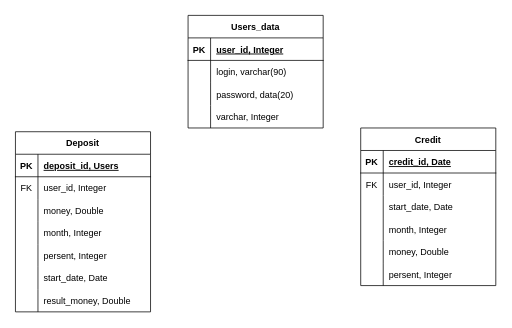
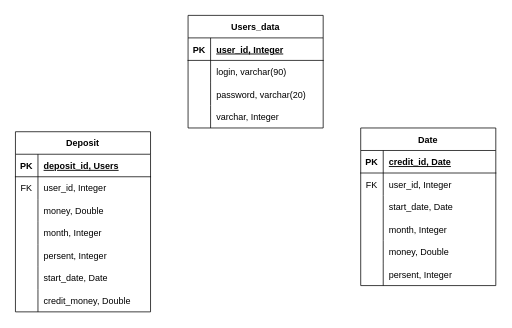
  <mxCell id="0" />
  <mxCell id="1" parent="0" />
  <mxCell id="2" value="Users_data" style="shape=table;startSize=30;container=1;collapsible=1;childLayout=tableLayout;fixedRows=1;rowLines=0;fontStyle=1;align=center;resizeLast=1;" parent="1" vertex="1"><mxGeometry x="250" y="20" width="180" height="150" as="geometry" /></mxCell>
  <mxCell id="3" value="" style="shape=tableRow;horizontal=0;startSize=0;swimlaneHead=0;swimlaneBody=0;fillColor=none;collapsible=0;dropTarget=0;points=[[0,0.5],[1,0.5]];portConstraint=eastwest;top=0;left=0;right=0;bottom=1;" parent="2" vertex="1"><mxGeometry y="30" width="180" height="30" as="geometry" /></mxCell>
  <mxCell id="4" value="PK" style="shape=partialRectangle;connectable=0;fillColor=none;top=0;left=0;bottom=0;right=0;fontStyle=1;overflow=hidden;" parent="3" vertex="1"><mxGeometry width="30" height="30" as="geometry"><mxRectangle width="30" height="30" as="alternateBounds" /></mxGeometry></mxCell>
  <mxCell id="5" value="user_id, Integer" style="shape=partialRectangle;connectable=0;fillColor=none;top=0;left=0;bottom=0;right=0;align=left;spacingLeft=6;fontStyle=5;overflow=hidden;" parent="3" vertex="1"><mxGeometry x="30" width="150" height="30" as="geometry"><mxRectangle width="150" height="30" as="alternateBounds" /></mxGeometry></mxCell>
  <mxCell id="6" value="" style="shape=tableRow;horizontal=0;startSize=0;swimlaneHead=0;swimlaneBody=0;fillColor=none;collapsible=0;dropTarget=0;points=[[0,0.5],[1,0.5]];portConstraint=eastwest;top=0;left=0;right=0;bottom=0;" parent="2" vertex="1"><mxGeometry y="60" width="180" height="30" as="geometry" /></mxCell>
  <mxCell id="7" value="" style="shape=partialRectangle;connectable=0;fillColor=none;top=0;left=0;bottom=0;right=0;editable=1;overflow=hidden;" parent="6" vertex="1"><mxGeometry width="30" height="30" as="geometry"><mxRectangle width="30" height="30" as="alternateBounds" /></mxGeometry></mxCell>
  <mxCell id="8" value="login, varchar(90)" style="shape=partialRectangle;connectable=0;fillColor=none;top=0;left=0;bottom=0;right=0;align=left;spacingLeft=6;overflow=hidden;" parent="6" vertex="1"><mxGeometry x="30" width="150" height="30" as="geometry"><mxRectangle width="150" height="30" as="alternateBounds" /></mxGeometry></mxCell>
  <mxCell id="9" value="" style="shape=tableRow;horizontal=0;startSize=0;swimlaneHead=0;swimlaneBody=0;fillColor=none;collapsible=0;dropTarget=0;points=[[0,0.5],[1,0.5]];portConstraint=eastwest;top=0;left=0;right=0;bottom=0;" parent="2" vertex="1"><mxGeometry y="90" width="180" height="30" as="geometry" /></mxCell>
  <mxCell id="10" value="" style="shape=partialRectangle;connectable=0;fillColor=none;top=0;left=0;bottom=0;right=0;editable=1;overflow=hidden;" parent="9" vertex="1"><mxGeometry width="30" height="30" as="geometry"><mxRectangle width="30" height="30" as="alternateBounds" /></mxGeometry></mxCell>
- <mxCell id="11" value="password, data(20)" style="shape=partialRectangle;connectable=0;fillColor=none;top=0;left=0;bottom=0;right=0;align=left;spacingLeft=6;overflow=hidden;" parent="9" vertex="1"><mxGeometry x="30" width="150" height="30" as="geometry"><mxRectangle width="150" height="30" as="alternateBounds" /></mxGeometry></mxCell>
+ <mxCell id="11" value="password, varchar(20)" style="shape=partialRectangle;connectable=0;fillColor=none;top=0;left=0;bottom=0;right=0;align=left;spacingLeft=6;overflow=hidden;" parent="9" vertex="1"><mxGeometry x="30" width="150" height="30" as="geometry"><mxRectangle width="150" height="30" as="alternateBounds" /></mxGeometry></mxCell>
  <mxCell id="12" value="" style="shape=tableRow;horizontal=0;startSize=0;swimlaneHead=0;swimlaneBody=0;fillColor=none;collapsible=0;dropTarget=0;points=[[0,0.5],[1,0.5]];portConstraint=eastwest;top=0;left=0;right=0;bottom=0;" parent="2" vertex="1"><mxGeometry y="120" width="180" height="30" as="geometry" /></mxCell>
  <mxCell id="13" value="" style="shape=partialRectangle;connectable=0;fillColor=none;top=0;left=0;bottom=0;right=0;editable=1;overflow=hidden;" parent="12" vertex="1"><mxGeometry width="30" height="30" as="geometry"><mxRectangle width="30" height="30" as="alternateBounds" /></mxGeometry></mxCell>
  <mxCell id="14" value="varchar, Integer" style="shape=partialRectangle;connectable=0;fillColor=none;top=0;left=0;bottom=0;right=0;align=left;spacingLeft=6;overflow=hidden;" parent="12" vertex="1"><mxGeometry x="30" width="150" height="30" as="geometry"><mxRectangle width="150" height="30" as="alternateBounds" /></mxGeometry></mxCell>
- <mxCell id="15" value="Credit" style="shape=table;startSize=30;container=1;collapsible=1;childLayout=tableLayout;fixedRows=1;rowLines=0;fontStyle=1;align=center;resizeLast=1;" parent="1" vertex="1"><mxGeometry x="480" y="170" width="180" height="210" as="geometry" /></mxCell>
+ <mxCell id="15" value="Date" style="shape=table;startSize=30;container=1;collapsible=1;childLayout=tableLayout;fixedRows=1;rowLines=0;fontStyle=1;align=center;resizeLast=1;" parent="1" vertex="1"><mxGeometry x="480" y="170" width="180" height="210" as="geometry" /></mxCell>
  <mxCell id="16" value="" style="shape=tableRow;horizontal=0;startSize=0;swimlaneHead=0;swimlaneBody=0;fillColor=none;collapsible=0;dropTarget=0;points=[[0,0.5],[1,0.5]];portConstraint=eastwest;top=0;left=0;right=0;bottom=1;" parent="15" vertex="1"><mxGeometry y="30" width="180" height="30" as="geometry" /></mxCell>
  <mxCell id="17" value="PK" style="shape=partialRectangle;connectable=0;fillColor=none;top=0;left=0;bottom=0;right=0;fontStyle=1;overflow=hidden;" parent="16" vertex="1"><mxGeometry width="30" height="30" as="geometry"><mxRectangle width="30" height="30" as="alternateBounds" /></mxGeometry></mxCell>
  <mxCell id="18" value="credit_id, Date" style="shape=partialRectangle;connectable=0;fillColor=none;top=0;left=0;bottom=0;right=0;align=left;spacingLeft=6;fontStyle=5;overflow=hidden;" parent="16" vertex="1"><mxGeometry x="30" width="150" height="30" as="geometry"><mxRectangle width="150" height="30" as="alternateBounds" /></mxGeometry></mxCell>
  <mxCell id="19" value="" style="shape=tableRow;horizontal=0;startSize=0;swimlaneHead=0;swimlaneBody=0;fillColor=none;collapsible=0;dropTarget=0;points=[[0,0.5],[1,0.5]];portConstraint=eastwest;top=0;left=0;right=0;bottom=0;" parent="15" vertex="1"><mxGeometry y="60" width="180" height="30" as="geometry" /></mxCell>
  <mxCell id="20" value="FK" style="shape=partialRectangle;connectable=0;fillColor=none;top=0;left=0;bottom=0;right=0;editable=1;overflow=hidden;" parent="19" vertex="1"><mxGeometry width="30" height="30" as="geometry"><mxRectangle width="30" height="30" as="alternateBounds" /></mxGeometry></mxCell>
  <mxCell id="21" value="user_id, Integer" style="shape=partialRectangle;connectable=0;fillColor=none;top=0;left=0;bottom=0;right=0;align=left;spacingLeft=6;overflow=hidden;" parent="19" vertex="1"><mxGeometry x="30" width="150" height="30" as="geometry"><mxRectangle width="150" height="30" as="alternateBounds" /></mxGeometry></mxCell>
  <mxCell id="22" value="" style="shape=tableRow;horizontal=0;startSize=0;swimlaneHead=0;swimlaneBody=0;fillColor=none;collapsible=0;dropTarget=0;points=[[0,0.5],[1,0.5]];portConstraint=eastwest;top=0;left=0;right=0;bottom=0;" parent="15" vertex="1"><mxGeometry y="90" width="180" height="30" as="geometry" /></mxCell>
  <mxCell id="23" value="" style="shape=partialRectangle;connectable=0;fillColor=none;top=0;left=0;bottom=0;right=0;editable=1;overflow=hidden;" parent="22" vertex="1"><mxGeometry width="30" height="30" as="geometry"><mxRectangle width="30" height="30" as="alternateBounds" /></mxGeometry></mxCell>
  <mxCell id="24" value="start_date, Date" style="shape=partialRectangle;connectable=0;fillColor=none;top=0;left=0;bottom=0;right=0;align=left;spacingLeft=6;overflow=hidden;" parent="22" vertex="1"><mxGeometry x="30" width="150" height="30" as="geometry"><mxRectangle width="150" height="30" as="alternateBounds" /></mxGeometry></mxCell>
  <mxCell id="25" value="" style="shape=tableRow;horizontal=0;startSize=0;swimlaneHead=0;swimlaneBody=0;fillColor=none;collapsible=0;dropTarget=0;points=[[0,0.5],[1,0.5]];portConstraint=eastwest;top=0;left=0;right=0;bottom=0;" parent="15" vertex="1"><mxGeometry y="120" width="180" height="30" as="geometry" /></mxCell>
  <mxCell id="26" value="" style="shape=partialRectangle;connectable=0;fillColor=none;top=0;left=0;bottom=0;right=0;editable=1;overflow=hidden;" parent="25" vertex="1"><mxGeometry width="30" height="30" as="geometry"><mxRectangle width="30" height="30" as="alternateBounds" /></mxGeometry></mxCell>
  <mxCell id="27" value="month, Integer" style="shape=partialRectangle;connectable=0;fillColor=none;top=0;left=0;bottom=0;right=0;align=left;spacingLeft=6;overflow=hidden;" parent="25" vertex="1"><mxGeometry x="30" width="150" height="30" as="geometry"><mxRectangle width="150" height="30" as="alternateBounds" /></mxGeometry></mxCell>
  <mxCell id="28" value="" style="shape=tableRow;horizontal=0;startSize=0;swimlaneHead=0;swimlaneBody=0;fillColor=none;collapsible=0;dropTarget=0;points=[[0,0.5],[1,0.5]];portConstraint=eastwest;top=0;left=0;right=0;bottom=0;" parent="15" vertex="1"><mxGeometry y="150" width="180" height="30" as="geometry" /></mxCell>
  <mxCell id="29" value="" style="shape=partialRectangle;connectable=0;fillColor=none;top=0;left=0;bottom=0;right=0;editable=1;overflow=hidden;" parent="28" vertex="1"><mxGeometry width="30" height="30" as="geometry"><mxRectangle width="30" height="30" as="alternateBounds" /></mxGeometry></mxCell>
  <mxCell id="30" value="money, Double" style="shape=partialRectangle;connectable=0;fillColor=none;top=0;left=0;bottom=0;right=0;align=left;spacingLeft=6;overflow=hidden;" parent="28" vertex="1"><mxGeometry x="30" width="150" height="30" as="geometry"><mxRectangle width="150" height="30" as="alternateBounds" /></mxGeometry></mxCell>
  <mxCell id="31" value="" style="shape=tableRow;horizontal=0;startSize=0;swimlaneHead=0;swimlaneBody=0;fillColor=none;collapsible=0;dropTarget=0;points=[[0,0.5],[1,0.5]];portConstraint=eastwest;top=0;left=0;right=0;bottom=0;" parent="15" vertex="1"><mxGeometry y="180" width="180" height="30" as="geometry" /></mxCell>
  <mxCell id="32" value="" style="shape=partialRectangle;connectable=0;fillColor=none;top=0;left=0;bottom=0;right=0;editable=1;overflow=hidden;" parent="31" vertex="1"><mxGeometry width="30" height="30" as="geometry"><mxRectangle width="30" height="30" as="alternateBounds" /></mxGeometry></mxCell>
  <mxCell id="33" value="persent, Integer" style="shape=partialRectangle;connectable=0;fillColor=none;top=0;left=0;bottom=0;right=0;align=left;spacingLeft=6;overflow=hidden;" parent="31" vertex="1"><mxGeometry x="30" width="150" height="30" as="geometry"><mxRectangle width="150" height="30" as="alternateBounds" /></mxGeometry></mxCell>
  <mxCell id="34" value="Deposit" style="shape=table;startSize=30;container=1;collapsible=1;childLayout=tableLayout;fixedRows=1;rowLines=0;fontStyle=1;align=center;resizeLast=1;" parent="1" vertex="1"><mxGeometry x="20" y="175" width="180" height="240" as="geometry" /></mxCell>
  <mxCell id="35" value="" style="shape=tableRow;horizontal=0;startSize=0;swimlaneHead=0;swimlaneBody=0;fillColor=none;collapsible=0;dropTarget=0;points=[[0,0.5],[1,0.5]];portConstraint=eastwest;top=0;left=0;right=0;bottom=1;" parent="34" vertex="1"><mxGeometry y="30" width="180" height="30" as="geometry" /></mxCell>
  <mxCell id="36" value="PK" style="shape=partialRectangle;connectable=0;fillColor=none;top=0;left=0;bottom=0;right=0;fontStyle=1;overflow=hidden;" parent="35" vertex="1"><mxGeometry width="30" height="30" as="geometry"><mxRectangle width="30" height="30" as="alternateBounds" /></mxGeometry></mxCell>
  <mxCell id="37" value="deposit_id, Users" style="shape=partialRectangle;connectable=0;fillColor=none;top=0;left=0;bottom=0;right=0;align=left;spacingLeft=6;fontStyle=5;overflow=hidden;" parent="35" vertex="1"><mxGeometry x="30" width="150" height="30" as="geometry"><mxRectangle width="150" height="30" as="alternateBounds" /></mxGeometry></mxCell>
  <mxCell id="38" value="" style="shape=tableRow;horizontal=0;startSize=0;swimlaneHead=0;swimlaneBody=0;fillColor=none;collapsible=0;dropTarget=0;points=[[0,0.5],[1,0.5]];portConstraint=eastwest;top=0;left=0;right=0;bottom=0;" parent="34" vertex="1"><mxGeometry y="60" width="180" height="30" as="geometry" /></mxCell>
  <mxCell id="39" value="FK" style="shape=partialRectangle;connectable=0;fillColor=none;top=0;left=0;bottom=0;right=0;editable=1;overflow=hidden;" parent="38" vertex="1"><mxGeometry width="30" height="30" as="geometry"><mxRectangle width="30" height="30" as="alternateBounds" /></mxGeometry></mxCell>
  <mxCell id="40" value="user_id, Integer" style="shape=partialRectangle;connectable=0;fillColor=none;top=0;left=0;bottom=0;right=0;align=left;spacingLeft=6;overflow=hidden;" parent="38" vertex="1"><mxGeometry x="30" width="150" height="30" as="geometry"><mxRectangle width="150" height="30" as="alternateBounds" /></mxGeometry></mxCell>
  <mxCell id="41" value="" style="shape=tableRow;horizontal=0;startSize=0;swimlaneHead=0;swimlaneBody=0;fillColor=none;collapsible=0;dropTarget=0;points=[[0,0.5],[1,0.5]];portConstraint=eastwest;top=0;left=0;right=0;bottom=0;" parent="34" vertex="1"><mxGeometry y="90" width="180" height="30" as="geometry" /></mxCell>
  <mxCell id="42" value="" style="shape=partialRectangle;connectable=0;fillColor=none;top=0;left=0;bottom=0;right=0;editable=1;overflow=hidden;" parent="41" vertex="1"><mxGeometry width="30" height="30" as="geometry"><mxRectangle width="30" height="30" as="alternateBounds" /></mxGeometry></mxCell>
  <mxCell id="43" value="money, Double" style="shape=partialRectangle;connectable=0;fillColor=none;top=0;left=0;bottom=0;right=0;align=left;spacingLeft=6;overflow=hidden;" parent="41" vertex="1"><mxGeometry x="30" width="150" height="30" as="geometry"><mxRectangle width="150" height="30" as="alternateBounds" /></mxGeometry></mxCell>
  <mxCell id="44" value="" style="shape=tableRow;horizontal=0;startSize=0;swimlaneHead=0;swimlaneBody=0;fillColor=none;collapsible=0;dropTarget=0;points=[[0,0.5],[1,0.5]];portConstraint=eastwest;top=0;left=0;right=0;bottom=0;" parent="34" vertex="1"><mxGeometry y="120" width="180" height="30" as="geometry" /></mxCell>
  <mxCell id="45" value="" style="shape=partialRectangle;connectable=0;fillColor=none;top=0;left=0;bottom=0;right=0;editable=1;overflow=hidden;" parent="44" vertex="1"><mxGeometry width="30" height="30" as="geometry"><mxRectangle width="30" height="30" as="alternateBounds" /></mxGeometry></mxCell>
  <mxCell id="46" value="month, Integer" style="shape=partialRectangle;connectable=0;fillColor=none;top=0;left=0;bottom=0;right=0;align=left;spacingLeft=6;overflow=hidden;" parent="44" vertex="1"><mxGeometry x="30" width="150" height="30" as="geometry"><mxRectangle width="150" height="30" as="alternateBounds" /></mxGeometry></mxCell>
  <mxCell id="47" value="" style="shape=tableRow;horizontal=0;startSize=0;swimlaneHead=0;swimlaneBody=0;fillColor=none;collapsible=0;dropTarget=0;points=[[0,0.5],[1,0.5]];portConstraint=eastwest;top=0;left=0;right=0;bottom=0;" parent="34" vertex="1"><mxGeometry y="150" width="180" height="30" as="geometry" /></mxCell>
  <mxCell id="48" value="" style="shape=partialRectangle;connectable=0;fillColor=none;top=0;left=0;bottom=0;right=0;editable=1;overflow=hidden;" parent="47" vertex="1"><mxGeometry width="30" height="30" as="geometry"><mxRectangle width="30" height="30" as="alternateBounds" /></mxGeometry></mxCell>
  <mxCell id="49" value="persent, Integer" style="shape=partialRectangle;connectable=0;fillColor=none;top=0;left=0;bottom=0;right=0;align=left;spacingLeft=6;overflow=hidden;" parent="47" vertex="1"><mxGeometry x="30" width="150" height="30" as="geometry"><mxRectangle width="150" height="30" as="alternateBounds" /></mxGeometry></mxCell>
  <mxCell id="50" value="" style="shape=tableRow;horizontal=0;startSize=0;swimlaneHead=0;swimlaneBody=0;fillColor=none;collapsible=0;dropTarget=0;points=[[0,0.5],[1,0.5]];portConstraint=eastwest;top=0;left=0;right=0;bottom=0;" parent="34" vertex="1"><mxGeometry y="180" width="180" height="30" as="geometry" /></mxCell>
  <mxCell id="51" value="" style="shape=partialRectangle;connectable=0;fillColor=none;top=0;left=0;bottom=0;right=0;editable=1;overflow=hidden;" parent="50" vertex="1"><mxGeometry width="30" height="30" as="geometry"><mxRectangle width="30" height="30" as="alternateBounds" /></mxGeometry></mxCell>
  <mxCell id="52" value="start_date, Date" style="shape=partialRectangle;connectable=0;fillColor=none;top=0;left=0;bottom=0;right=0;align=left;spacingLeft=6;overflow=hidden;" parent="50" vertex="1"><mxGeometry x="30" width="150" height="30" as="geometry"><mxRectangle width="150" height="30" as="alternateBounds" /></mxGeometry></mxCell>
  <mxCell id="53" value="" style="shape=tableRow;horizontal=0;startSize=0;swimlaneHead=0;swimlaneBody=0;fillColor=none;collapsible=0;dropTarget=0;points=[[0,0.5],[1,0.5]];portConstraint=eastwest;top=0;left=0;right=0;bottom=0;" parent="34" vertex="1"><mxGeometry y="210" width="180" height="30" as="geometry" /></mxCell>
  <mxCell id="54" value="" style="shape=partialRectangle;connectable=0;fillColor=none;top=0;left=0;bottom=0;right=0;editable=1;overflow=hidden;" parent="53" vertex="1"><mxGeometry width="30" height="30" as="geometry"><mxRectangle width="30" height="30" as="alternateBounds" /></mxGeometry></mxCell>
- <mxCell id="55" value="result_money, Double" style="shape=partialRectangle;connectable=0;fillColor=none;top=0;left=0;bottom=0;right=0;align=left;spacingLeft=6;overflow=hidden;" parent="53" vertex="1"><mxGeometry x="30" width="150" height="30" as="geometry"><mxRectangle width="150" height="30" as="alternateBounds" /></mxGeometry></mxCell>
+ <mxCell id="55" value="credit_money, Double" style="shape=partialRectangle;connectable=0;fillColor=none;top=0;left=0;bottom=0;right=0;align=left;spacingLeft=6;overflow=hidden;" parent="53" vertex="1"><mxGeometry x="30" width="150" height="30" as="geometry"><mxRectangle width="150" height="30" as="alternateBounds" /></mxGeometry></mxCell>
